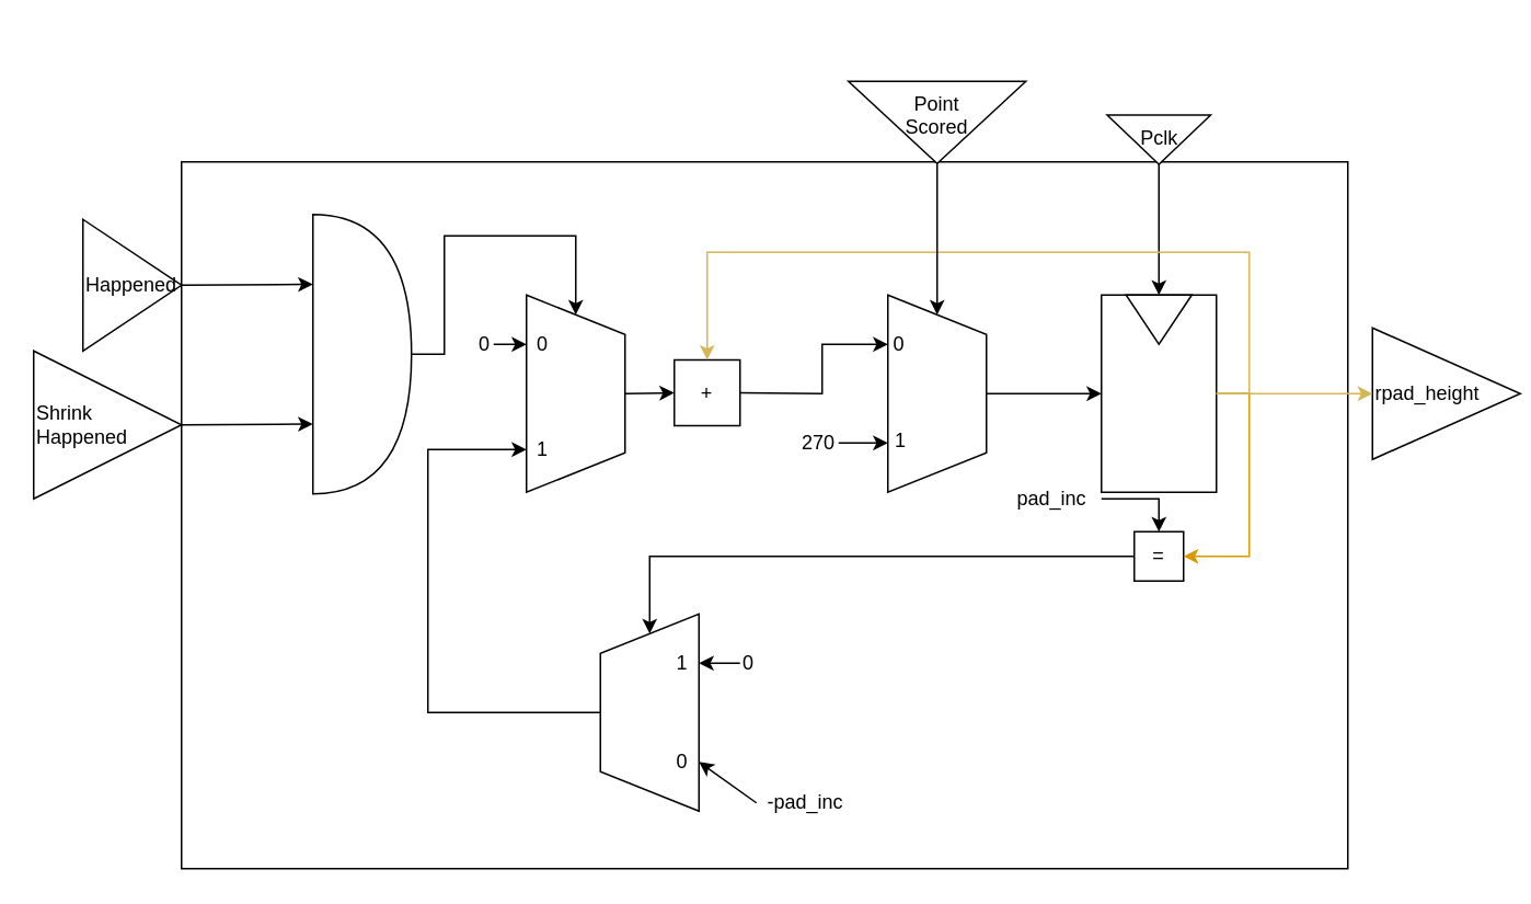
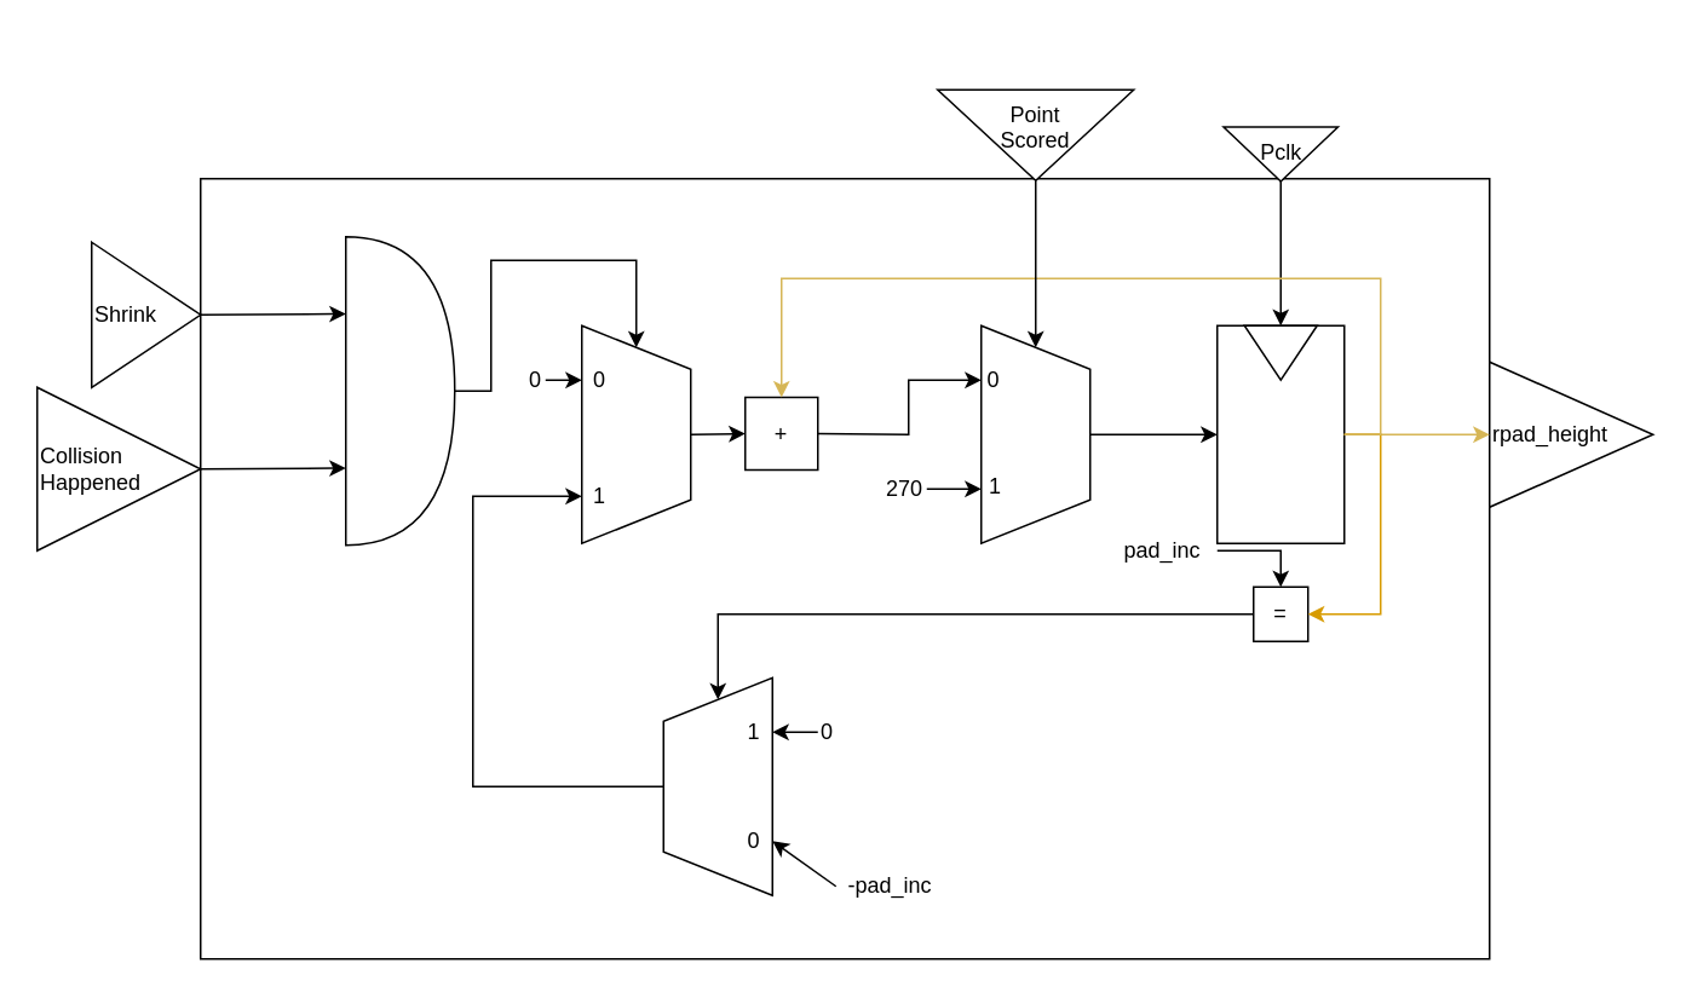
  <mxCell id="0" />
  <mxCell id="1" parent="0" />
  <mxCell id="2" value="" style="rounded=0;whiteSpace=wrap;html=1;" vertex="1" parent="1"><mxGeometry x="110" y="98" width="710" height="430" as="geometry" /></mxCell>
- <mxCell id="3" value="Shrink&lt;br&gt;Happened" style="triangle;whiteSpace=wrap;html=1;align=left;" vertex="1" parent="1"><mxGeometry x="20" y="213" width="90" height="90" as="geometry" /></mxCell>
- <mxCell id="4" value="Happened" style="triangle;whiteSpace=wrap;html=1;align=left;" vertex="1" parent="1"><mxGeometry x="50" y="133" width="60" height="80" as="geometry" /></mxCell>
+ <mxCell id="3" value="Collision&lt;br&gt;Happened" style="triangle;whiteSpace=wrap;html=1;align=left;" vertex="1" parent="1"><mxGeometry x="20" y="213" width="90" height="90" as="geometry" /></mxCell>
+ <mxCell id="4" value="Shrink" style="triangle;whiteSpace=wrap;html=1;align=left;" vertex="1" parent="1"><mxGeometry x="50" y="133" width="60" height="80" as="geometry" /></mxCell>
  <mxCell id="5" value="" style="shape=or;whiteSpace=wrap;html=1;align=left;" vertex="1" parent="1"><mxGeometry x="190" y="130" width="60" height="170" as="geometry" /></mxCell>
  <mxCell id="6" value="" style="endArrow=classic;html=1;entryX=0;entryY=0.25;entryDx=0;entryDy=0;entryPerimeter=0;exitX=1;exitY=0.5;exitDx=0;exitDy=0;" edge="1" parent="1" source="4" target="5"><mxGeometry width="50" height="50" relative="1" as="geometry"><mxPoint x="110" y="253" as="sourcePoint" /><mxPoint x="160" y="203" as="targetPoint" /></mxGeometry></mxCell>
  <mxCell id="7" value="" style="endArrow=classic;html=1;exitX=1;exitY=0.5;exitDx=0;exitDy=0;entryX=0;entryY=0.75;entryDx=0;entryDy=0;entryPerimeter=0;" edge="1" parent="1" source="3" target="5"><mxGeometry width="50" height="50" relative="1" as="geometry"><mxPoint x="40" y="313" as="sourcePoint" /><mxPoint x="90" y="263" as="targetPoint" /></mxGeometry></mxCell>
  <mxCell id="8" value="" style="shape=trapezoid;perimeter=trapezoidPerimeter;whiteSpace=wrap;html=1;rotation=90;" vertex="1" parent="1"><mxGeometry x="290" y="209" width="120" height="60" as="geometry" /></mxCell>
  <mxCell id="9" value="1" style="text;html=1;strokeColor=none;fillColor=none;align=center;verticalAlign=middle;whiteSpace=wrap;rounded=0;" vertex="1" parent="1"><mxGeometry x="310" y="263" width="40" height="20" as="geometry" /></mxCell>
  <mxCell id="10" value="" style="rounded=0;whiteSpace=wrap;html=1;" vertex="1" parent="1"><mxGeometry x="670" y="179" width="70" height="120" as="geometry" /></mxCell>
  <mxCell id="11" value="" style="triangle;whiteSpace=wrap;html=1;rotation=90;" vertex="1" parent="1"><mxGeometry x="690" y="174" width="30" height="40" as="geometry" /></mxCell>
  <mxCell id="12" value="" style="endArrow=classic;html=1;strokeColor=#000000;entryX=0;entryY=0.5;entryDx=0;entryDy=0;fillColor=#dae8fc;exitX=1;exitY=0.5;exitDx=0;exitDy=0;" edge="1" parent="1" source="13" target="11"><mxGeometry width="50" height="50" relative="1" as="geometry"><mxPoint x="705" y="134" as="sourcePoint" /><mxPoint x="750" y="34" as="targetPoint" /></mxGeometry></mxCell>
  <mxCell id="13" value="Pclk" style="triangle;whiteSpace=wrap;html=1;rotation=90;horizontal=0;verticalAlign=top;" vertex="1" parent="1"><mxGeometry x="690" y="53" width="30" height="63" as="geometry" /></mxCell>
- <mxCell id="14" value="rpad_height" style="triangle;whiteSpace=wrap;html=1;align=left;" vertex="1" parent="1"><mxGeometry x="835" y="199" width="90" height="80" as="geometry" /></mxCell>
+ <mxCell id="14" value="rpad_height" style="triangle;whiteSpace=wrap;html=1;align=left;" vertex="1" parent="1"><mxGeometry x="820" y="199" width="90" height="80" as="geometry" /></mxCell>
  <mxCell id="15" value="" style="endArrow=classic;html=1;exitX=1;exitY=0.5;exitDx=0;exitDy=0;entryX=0;entryY=0.5;entryDx=0;entryDy=0;fillColor=#fff2cc;strokeColor=#d6b656;" edge="1" parent="1" source="10" target="14"><mxGeometry width="50" height="50" relative="1" as="geometry"><mxPoint x="930" y="374" as="sourcePoint" /><mxPoint x="980" y="324" as="targetPoint" /></mxGeometry></mxCell>
  <mxCell id="16" value="" style="endArrow=classic;html=1;entryX=0;entryY=0.5;entryDx=0;entryDy=0;exitX=1;exitY=0.5;exitDx=0;exitDy=0;exitPerimeter=0;rounded=0;" edge="1" parent="1" source="5" target="8"><mxGeometry width="50" height="50" relative="1" as="geometry"><mxPoint x="280" y="373" as="sourcePoint" /><mxPoint x="330" y="323" as="targetPoint" /><Array as="points"><mxPoint x="270" y="215" /><mxPoint x="270" y="143" /><mxPoint x="350" y="143" /></Array></mxGeometry></mxCell>
  <mxCell id="17" value="" style="shape=trapezoid;perimeter=trapezoidPerimeter;whiteSpace=wrap;html=1;rotation=-90;" vertex="1" parent="1"><mxGeometry x="335" y="403" width="120" height="60" as="geometry" /></mxCell>
  <mxCell id="18" value="=" style="whiteSpace=wrap;html=1;aspect=fixed;align=center;" vertex="1" parent="1"><mxGeometry x="690" y="323" width="30" height="30" as="geometry" /></mxCell>
  <mxCell id="19" value="" style="endArrow=classic;html=1;exitX=1;exitY=0.5;exitDx=0;exitDy=0;entryX=1;entryY=0.5;entryDx=0;entryDy=0;fillColor=#ffe6cc;strokeColor=#d79b00;rounded=0;strokeWidth=1;" edge="1" parent="1" source="10" target="18"><mxGeometry width="50" height="50" relative="1" as="geometry"><mxPoint x="910" y="353" as="sourcePoint" /><mxPoint x="960" y="303" as="targetPoint" /><Array as="points"><mxPoint x="760" y="239" /><mxPoint x="760" y="338" /></Array></mxGeometry></mxCell>
  <mxCell id="20" value="" style="endArrow=classic;html=1;strokeWidth=1;entryX=0.5;entryY=0;entryDx=0;entryDy=0;exitX=1;exitY=0.5;exitDx=0;exitDy=0;rounded=0;" edge="1" parent="1" target="18"><mxGeometry width="50" height="50" relative="1" as="geometry"><mxPoint x="670" y="303" as="sourcePoint" /><mxPoint x="670" y="303" as="targetPoint" /><Array as="points"><mxPoint x="705" y="303" /></Array></mxGeometry></mxCell>
  <mxCell id="21" value="pad_inc" style="text;html=1;strokeColor=none;fillColor=none;align=center;verticalAlign=middle;whiteSpace=wrap;rounded=0;" vertex="1" parent="1"><mxGeometry x="610" y="293" width="60" height="20" as="geometry" /></mxCell>
  <mxCell id="22" value="" style="endArrow=classic;html=1;strokeWidth=1;entryX=1;entryY=0.5;entryDx=0;entryDy=0;exitX=0;exitY=0.5;exitDx=0;exitDy=0;rounded=0;" edge="1" parent="1" source="18" target="17"><mxGeometry width="50" height="50" relative="1" as="geometry"><mxPoint x="400" y="393" as="sourcePoint" /><mxPoint x="450" y="343" as="targetPoint" /><Array as="points"><mxPoint x="395" y="338" /></Array></mxGeometry></mxCell>
  <mxCell id="23" value="" style="endArrow=classic;html=1;strokeWidth=1;entryX=0.782;entryY=1.003;entryDx=0;entryDy=0;entryPerimeter=0;exitX=0.5;exitY=0;exitDx=0;exitDy=0;rounded=0;" edge="1" parent="1" source="17" target="8"><mxGeometry width="50" height="50" relative="1" as="geometry"><mxPoint x="200" y="393" as="sourcePoint" /><mxPoint x="250" y="343" as="targetPoint" /><Array as="points"><mxPoint x="260" y="433" /><mxPoint x="260" y="273" /><mxPoint x="320" y="273" /></Array></mxGeometry></mxCell>
  <mxCell id="24" value="0" style="text;html=1;strokeColor=none;fillColor=none;align=center;verticalAlign=middle;whiteSpace=wrap;rounded=0;" vertex="1" parent="1"><mxGeometry x="310" y="199" width="40" height="20" as="geometry" /></mxCell>
  <mxCell id="25" value="0" style="text;html=1;strokeColor=none;fillColor=none;align=right;verticalAlign=middle;whiteSpace=wrap;rounded=0;" vertex="1" parent="1"><mxGeometry x="260" y="199" width="40" height="20" as="geometry" /></mxCell>
  <mxCell id="26" value="" style="endArrow=classic;html=1;strokeWidth=1;entryX=0.25;entryY=1;entryDx=0;entryDy=0;exitX=1;exitY=0.5;exitDx=0;exitDy=0;" edge="1" parent="1" source="25" target="8"><mxGeometry width="50" height="50" relative="1" as="geometry"><mxPoint x="170" y="413" as="sourcePoint" /><mxPoint x="220" y="363" as="targetPoint" /></mxGeometry></mxCell>
  <mxCell id="27" value="0" style="text;html=1;strokeColor=none;fillColor=none;align=left;verticalAlign=middle;whiteSpace=wrap;rounded=0;" vertex="1" parent="1"><mxGeometry x="450" y="393" width="40" height="20" as="geometry" /></mxCell>
  <mxCell id="28" value="" style="endArrow=classic;html=1;strokeWidth=1;exitX=0;exitY=0.5;exitDx=0;exitDy=0;entryX=0.75;entryY=1;entryDx=0;entryDy=0;" edge="1" parent="1" source="27" target="17"><mxGeometry width="50" height="50" relative="1" as="geometry"><mxPoint x="90" y="553" as="sourcePoint" /><mxPoint x="140" y="503" as="targetPoint" /></mxGeometry></mxCell>
  <mxCell id="29" value="-pad_inc" style="text;html=1;strokeColor=none;fillColor=none;align=center;verticalAlign=middle;whiteSpace=wrap;rounded=0;" vertex="1" parent="1"><mxGeometry x="460" y="478" width="60" height="20" as="geometry" /></mxCell>
  <mxCell id="30" value="" style="endArrow=classic;html=1;strokeWidth=1;exitX=0;exitY=0.5;exitDx=0;exitDy=0;entryX=0.25;entryY=1;entryDx=0;entryDy=0;" edge="1" parent="1" source="29" target="17"><mxGeometry width="50" height="50" relative="1" as="geometry"><mxPoint x="290" y="503" as="sourcePoint" /><mxPoint x="340" y="453" as="targetPoint" /></mxGeometry></mxCell>
  <mxCell id="31" value="0" style="text;html=1;strokeColor=none;fillColor=none;align=center;verticalAlign=middle;whiteSpace=wrap;rounded=0;" vertex="1" parent="1"><mxGeometry x="395" y="453" width="40" height="20" as="geometry" /></mxCell>
  <mxCell id="32" value="1" style="text;html=1;strokeColor=none;fillColor=none;align=center;verticalAlign=middle;whiteSpace=wrap;rounded=0;" vertex="1" parent="1"><mxGeometry x="395" y="393" width="40" height="20" as="geometry" /></mxCell>
  <mxCell id="33" value="+" style="whiteSpace=wrap;html=1;aspect=fixed;align=center;" vertex="1" parent="1"><mxGeometry x="410" y="218.5" width="40" height="40" as="geometry" /></mxCell>
  <mxCell id="34" value="" style="endArrow=classic;html=1;strokeWidth=1;exitX=0.5;exitY=0;exitDx=0;exitDy=0;entryX=0;entryY=0.5;entryDx=0;entryDy=0;" edge="1" parent="1" source="8" target="33"><mxGeometry width="50" height="50" relative="1" as="geometry"><mxPoint x="390" y="223" as="sourcePoint" /><mxPoint x="440" y="173" as="targetPoint" /></mxGeometry></mxCell>
  <mxCell id="35" value="" style="endArrow=classic;html=1;strokeWidth=1;exitX=1;exitY=0.5;exitDx=0;exitDy=0;entryX=0.5;entryY=0;entryDx=0;entryDy=0;rounded=0;fillColor=#fff2cc;strokeColor=#d6b656;" edge="1" parent="1" source="10" target="33"><mxGeometry width="50" height="50" relative="1" as="geometry"><mxPoint x="590" y="203" as="sourcePoint" /><mxPoint x="640" y="153" as="targetPoint" /><Array as="points"><mxPoint x="760" y="239" /><mxPoint x="760" y="153" /><mxPoint x="560" y="153" /><mxPoint x="430" y="153" /></Array></mxGeometry></mxCell>
  <mxCell id="36" value="" style="shape=trapezoid;perimeter=trapezoidPerimeter;whiteSpace=wrap;html=1;rotation=90;" vertex="1" parent="1"><mxGeometry x="510" y="209" width="120" height="60" as="geometry" /></mxCell>
  <mxCell id="37" value="" style="endArrow=classic;html=1;strokeColor=#000000;strokeWidth=1;exitX=1;exitY=0.5;exitDx=0;exitDy=0;entryX=0.25;entryY=1;entryDx=0;entryDy=0;rounded=0;" edge="1" parent="1" source="33" target="36"><mxGeometry width="50" height="50" relative="1" as="geometry"><mxPoint x="430" y="333" as="sourcePoint" /><mxPoint x="480" y="283" as="targetPoint" /><Array as="points"><mxPoint x="500" y="239" /><mxPoint x="500" y="209" /></Array></mxGeometry></mxCell>
  <mxCell id="38" value="" style="endArrow=classic;html=1;strokeColor=#000000;entryX=0;entryY=0.5;entryDx=0;entryDy=0;fillColor=#dae8fc;exitX=1;exitY=0.5;exitDx=0;exitDy=0;" edge="1" parent="1" source="39" target="36"><mxGeometry width="50" height="50" relative="1" as="geometry"><mxPoint x="570" y="134" as="sourcePoint" /><mxPoint x="570" y="179" as="targetPoint" /></mxGeometry></mxCell>
  <mxCell id="39" value="Point&lt;br&gt;Scored&lt;br&gt;" style="triangle;whiteSpace=wrap;html=1;rotation=90;horizontal=0;verticalAlign=top;" vertex="1" parent="1"><mxGeometry x="545" y="20" width="50" height="108" as="geometry" /></mxCell>
  <mxCell id="40" value="" style="endArrow=classic;html=1;strokeColor=#000000;strokeWidth=1;entryX=0;entryY=0.5;entryDx=0;entryDy=0;exitX=0.5;exitY=0;exitDx=0;exitDy=0;" edge="1" parent="1" source="36" target="10"><mxGeometry width="50" height="50" relative="1" as="geometry"><mxPoint x="420" y="343" as="sourcePoint" /><mxPoint x="470" y="293" as="targetPoint" /></mxGeometry></mxCell>
  <mxCell id="41" value="0" style="text;html=1;strokeColor=none;fillColor=none;align=center;verticalAlign=middle;whiteSpace=wrap;rounded=0;" vertex="1" parent="1"><mxGeometry x="527" y="199" width="40" height="20" as="geometry" /></mxCell>
  <mxCell id="42" value="1" style="text;html=1;strokeColor=none;fillColor=none;align=center;verticalAlign=middle;whiteSpace=wrap;rounded=0;" vertex="1" parent="1"><mxGeometry x="528" y="258" width="40" height="20" as="geometry" /></mxCell>
  <mxCell id="43" value="270" style="text;html=1;strokeColor=none;fillColor=none;align=right;verticalAlign=middle;whiteSpace=wrap;rounded=0;" vertex="1" parent="1"><mxGeometry x="470" y="259" width="40" height="20" as="geometry" /></mxCell>
  <mxCell id="44" value="" style="endArrow=classic;html=1;strokeColor=#000000;strokeWidth=1;entryX=0.75;entryY=1;entryDx=0;entryDy=0;exitX=1;exitY=0.5;exitDx=0;exitDy=0;" edge="1" parent="1" source="43" target="36"><mxGeometry width="50" height="50" relative="1" as="geometry"><mxPoint x="460" y="353" as="sourcePoint" /><mxPoint x="510" y="303" as="targetPoint" /></mxGeometry></mxCell>
